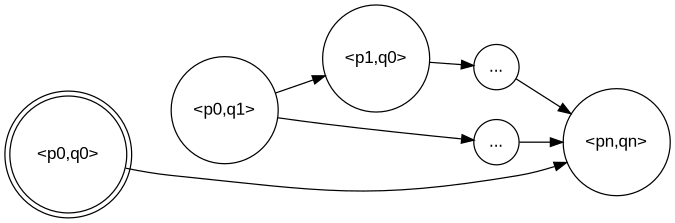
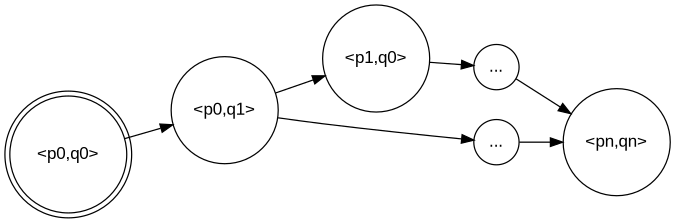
  digraph {
    fontname="Liberation Sans"
    rankdir=LR
    node [fontname="Liberation Sans" shape=circle]
    edge [fontname="Liberation Sans"]
    n1 [label="<p0,q0>" shape=doublecircle]
    n2 [label="<p0,q1>"]
    n3 [label="<p1,q0>"]
    n4 [label="..."]
    n5 [label="..."]
    n6 [label="<pn,qn>"]
-   n1 -> n6
+   n1 -> n2
    n2 -> n3
    n2 -> n4
    n3 -> n5
    n4 -> n6
    n5 -> n6
  }
